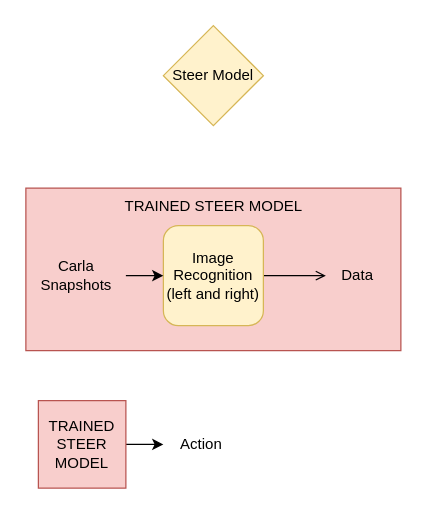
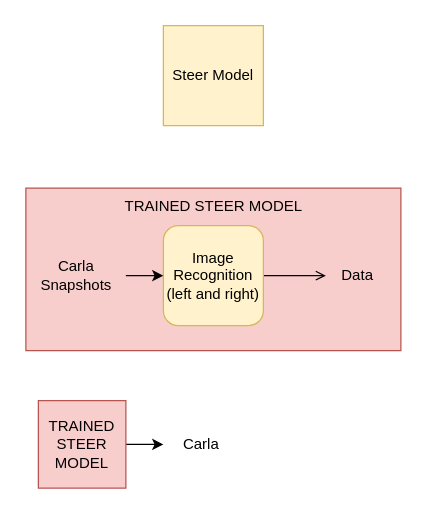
  <mxCell id="0" />
  <mxCell id="1" parent="0" />
  <mxCell id="2" value="" style="rounded=0;whiteSpace=wrap;html=1;fillColor=#f8cecc;strokeColor=#b85450;" vertex="1" parent="1"><mxGeometry x="20" y="150" width="300" height="130" as="geometry" /></mxCell>
  <mxCell id="3" value="" style="edgeStyle=orthogonalEdgeStyle;rounded=0;orthogonalLoop=1;jettySize=auto;html=1;endArrow=open;" edge="1" parent="1" source="4" target="7"><mxGeometry relative="1" as="geometry" /></mxCell>
  <mxCell id="4" value="Image Recognition &lt;br&gt;(left and right)" style="whiteSpace=wrap;html=1;aspect=fixed;fillColor=#fff2cc;strokeColor=#d6b656;rounded=1;" vertex="1" parent="1"><mxGeometry x="130" y="180" width="80" height="80" as="geometry" /></mxCell>
  <mxCell id="5" value="" style="edgeStyle=orthogonalEdgeStyle;rounded=0;orthogonalLoop=1;jettySize=auto;html=1;" edge="1" parent="1" source="6" target="4"><mxGeometry relative="1" as="geometry" /></mxCell>
  <mxCell id="6" value="Carla &lt;br&gt;Snapshots" style="text;html=1;align=center;verticalAlign=middle;resizable=0;points=[];autosize=1;strokeColor=none;fillColor=none;" vertex="1" parent="1"><mxGeometry x="20" y="200" width="80" height="40" as="geometry" /></mxCell>
  <mxCell id="7" value="Data" style="text;html=1;align=center;verticalAlign=middle;resizable=0;points=[];autosize=1;strokeColor=none;fillColor=none;" vertex="1" parent="1"><mxGeometry x="260" y="205" width="50" height="30" as="geometry" /></mxCell>
  <mxCell id="8" value="TRAINED STEER MODEL" style="text;html=1;align=center;verticalAlign=middle;resizable=0;points=[];autosize=1;strokeColor=none;fillColor=none;" vertex="1" parent="1"><mxGeometry x="85" y="150" width="170" height="30" as="geometry" /></mxCell>
  <mxCell id="9" value="" style="edgeStyle=orthogonalEdgeStyle;rounded=0;orthogonalLoop=1;jettySize=auto;html=1;" edge="1" parent="1" source="10"><mxGeometry relative="1" as="geometry"><mxPoint x="130" y="355" as="targetPoint" /></mxGeometry></mxCell>
  <mxCell id="10" value="TRAINED STEER MODEL" style="whiteSpace=wrap;html=1;aspect=fixed;fillColor=#f8cecc;strokeColor=#b85450;" vertex="1" parent="1"><mxGeometry x="30" y="320" width="70" height="70" as="geometry" /></mxCell>
- <mxCell id="11" value="Action" style="text;html=1;align=center;verticalAlign=middle;resizable=0;points=[];autosize=1;strokeColor=none;fillColor=none;" vertex="1" parent="1"><mxGeometry x="130" y="340" width="60" height="30" as="geometry" /></mxCell>
- <mxCell id="12" value="Steer Model" style="rhombus;whiteSpace=wrap;html=1;aspect=fixed;fillColor=#fff2cc;strokeColor=#d6b656;" vertex="1" parent="1"><mxGeometry x="130" y="20" width="80" height="80" as="geometry" /></mxCell>
+ <mxCell id="11" value="Carla" style="text;html=1;align=center;verticalAlign=middle;resizable=0;points=[];autosize=1;strokeColor=none;fillColor=none;" vertex="1" parent="1"><mxGeometry x="130" y="340" width="60" height="30" as="geometry" /></mxCell>
+ <mxCell id="12" value="Steer Model" style="whiteSpace=wrap;html=1;aspect=fixed;fillColor=#fff2cc;strokeColor=#d6b656;" vertex="1" parent="1"><mxGeometry x="130" y="20" width="80" height="80" as="geometry" /></mxCell>
